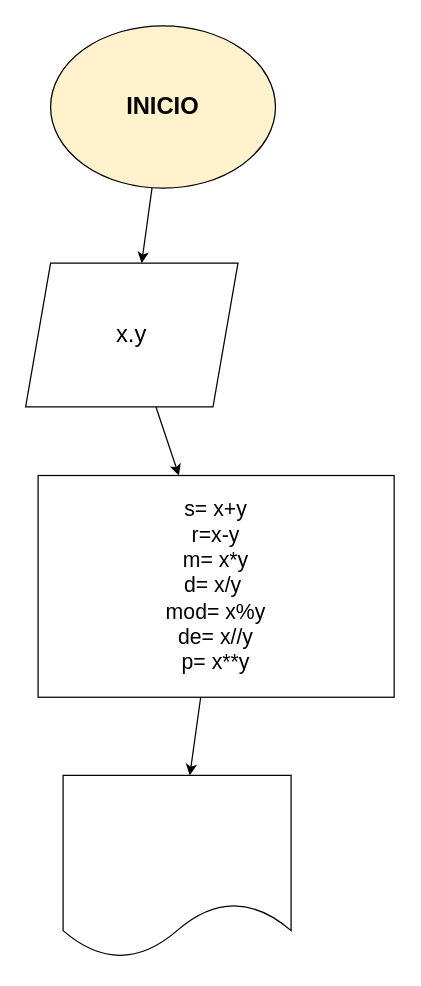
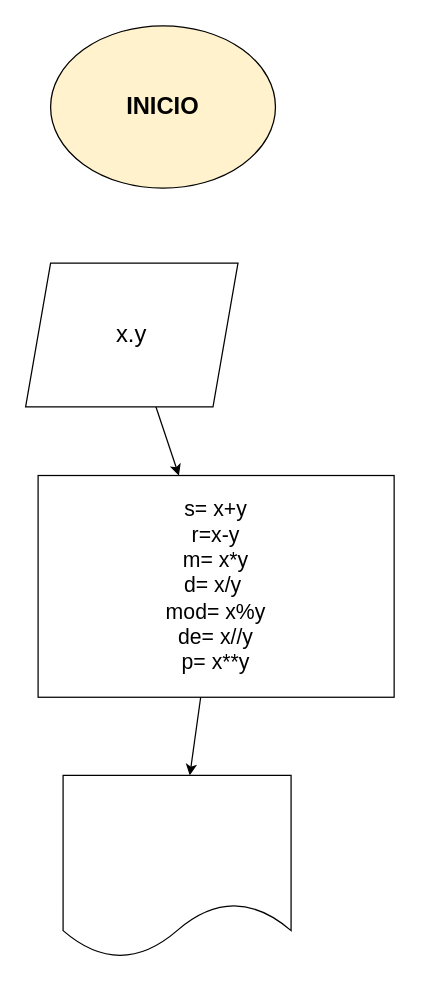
  <mxCell id="0" />
  <mxCell id="1" parent="0" />
- <mxCell id="2" value="" style="edgeStyle=none;html=1;fontSize=19;" edge="1" parent="1" source="3" target="5"><mxGeometry relative="1" as="geometry" /></mxCell>
  <mxCell id="3" value="&lt;font style=&quot;font-size: 19px;&quot;&gt;&lt;b&gt;INICIO&lt;/b&gt;&lt;/font&gt;" style="ellipse;whiteSpace=wrap;html=1;fillColor=#fff2cc;" vertex="1" parent="1"><mxGeometry x="40" y="20" width="180" height="130" as="geometry" /></mxCell>
  <mxCell id="4" value="" style="edgeStyle=none;html=1;fontSize=19;" edge="1" parent="1" source="5" target="7"><mxGeometry relative="1" as="geometry" /></mxCell>
  <mxCell id="5" value="&lt;font style=&quot;font-size: 19px;&quot;&gt;x.y&lt;/font&gt;" style="shape=parallelogram;perimeter=parallelogramPerimeter;whiteSpace=wrap;html=1;fixedSize=1;" vertex="1" parent="1"><mxGeometry x="20" y="210" width="170" height="115" as="geometry" /></mxCell>
  <mxCell id="6" value="" style="edgeStyle=none;html=1;fontSize=17;" edge="1" parent="1" source="7" target="8"><mxGeometry relative="1" as="geometry" /></mxCell>
  <mxCell id="7" value="&lt;font style=&quot;font-size: 17px;&quot;&gt;s= x+y&lt;br&gt;r=x-y&lt;br&gt;m= x*y&lt;br&gt;d= x/y&amp;nbsp;&lt;br&gt;mod= x%y&lt;br&gt;de= x//y&lt;br&gt;p= x**y&lt;/font&gt;" style="whiteSpace=wrap;html=1;" vertex="1" parent="1"><mxGeometry x="30" y="380" width="285" height="177.5" as="geometry" /></mxCell>
  <mxCell id="8" value="" style="shape=document;whiteSpace=wrap;html=1;boundedLbl=1;" vertex="1" parent="1"><mxGeometry x="50" y="620" width="182.5" height="146.25" as="geometry" /></mxCell>
